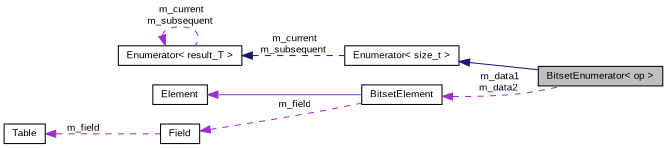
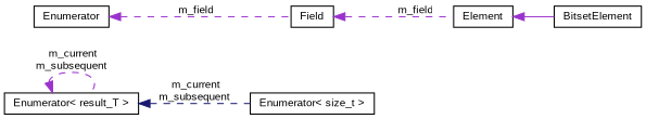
  digraph {
    fontname="Liberation Sans"
    rankdir=LR
    node [color=black fillcolor=white fontname="Liberation Sans" fontsize=10 shape=record style=filled]
    edge [color=darkorchid3 dir=back fontname="Liberation Sans" fontsize=10 labelfontname=Helvetica labelfontsize=10 style=dashed]
-   n1 [fillcolor=grey75 fontcolor=black height=0.2 label="BitsetEnumerator\< op \>" width=0.4]
    n2 [height=0.2 label="Enumerator\< size_t \>" width=0.4]
    n3 [height=0.2 label="Enumerator\< result_T \>" width=0.4]
    n4 [height=0.2 label=BitsetElement width=0.4]
    n5 [height=0.2 label=Element width=0.4]
    n6 [height=0.2 label=Field width=0.4]
-   n7 [height=0.2 label=Table width=0.4]
-   n2 -> n1 [color=midnightblue style=solid]
+   n7 [height=0.2 label=Enumerator width=0.4]
    n3 -> n2 [color=midnightblue label=" m_current\nm_subsequent"]
    n3 -> n3 [label=" m_current\nm_subsequent"]
-   n4 -> n1 [label=" m_data1\nm_data2"]
    n5 -> n4 [style=solid]
-   n6 -> n4 [label=" m_field"]
+   n6 -> n5 [label=" m_field"]
    n7 -> n6 [label=" m_field"]
  }
